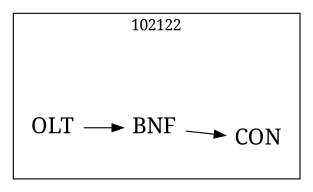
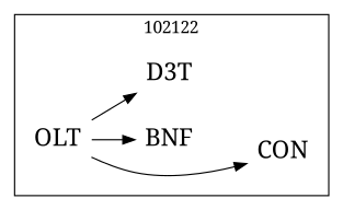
  strict digraph {
    fontname="Noto Serif"
    rankdir=LR
    node [fontname="Noto Serif" fontsize=20 shape=plaintext]
    edge [fontname="Noto Serif"]
    n1 [label=CON]
    n2 [label=BNF]
+   n3 [label=D3T]
    n4 [label=OLT]
    subgraph cluster_1 {
      label=102122
      labeldoc=t
      n1
      n2
+     n3
      n4
    }
-   n2 -> n1
+   n4 -> n1
    n4 -> n2
+   n4 -> n3
  }
